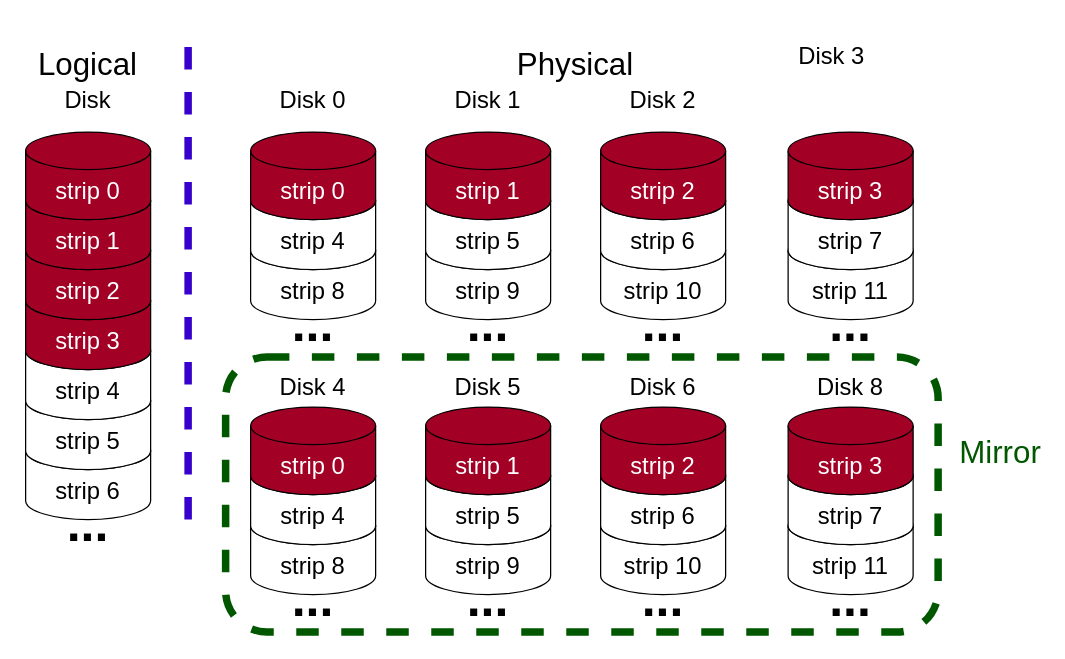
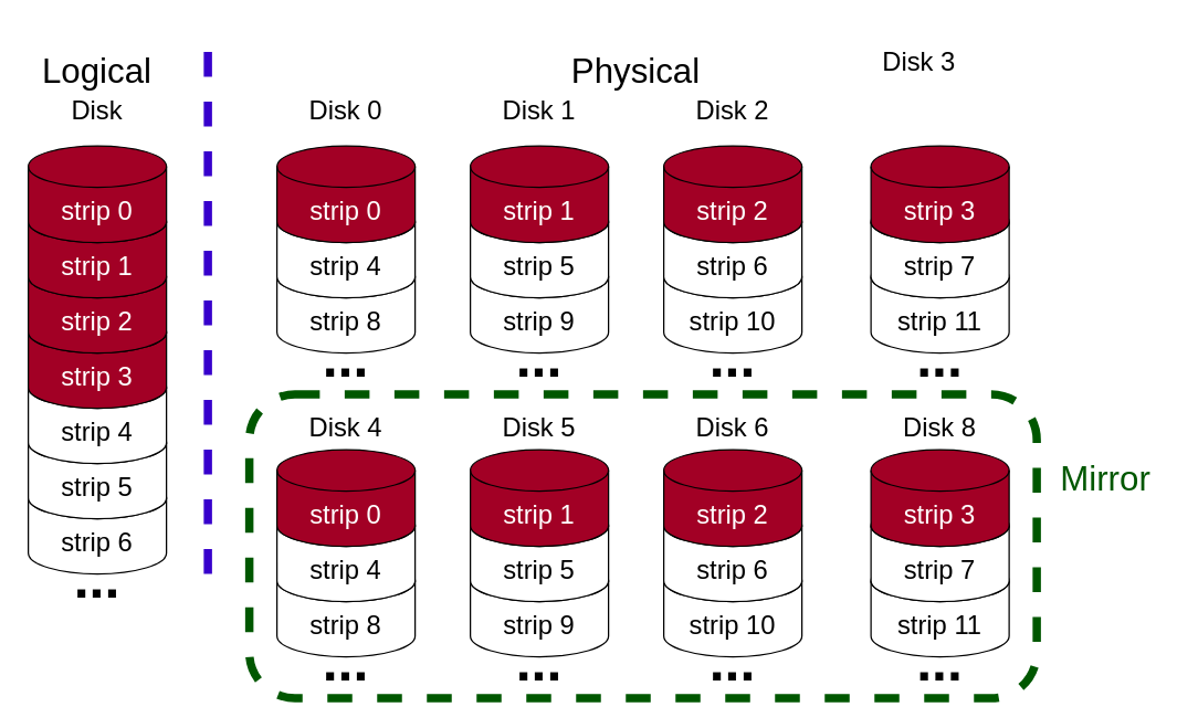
  <mxCell id="0" />
  <mxCell id="1" parent="0" />
  <mxCell id="2" value="" style="rounded=1;whiteSpace=wrap;html=1;fontSize=19;dashed=1;fontColor=#ffffff;fillColor=none;strokeWidth=6;strokeColor=#005700;" parent="1" vertex="1"><mxGeometry x="180" y="285" width="570" height="220" as="geometry" /></mxCell>
  <mxCell id="3" value="strip 6" style="shape=cylinder3;whiteSpace=wrap;html=1;boundedLbl=1;backgroundOutline=1;size=15;fontSize=19;strokeColor=#000000;" parent="1" vertex="1"><mxGeometry x="20" y="345" width="100" height="70" as="geometry" /></mxCell>
  <mxCell id="4" value="strip 5" style="shape=cylinder3;whiteSpace=wrap;html=1;boundedLbl=1;backgroundOutline=1;size=15;fontSize=19;strokeColor=#000000;" parent="1" vertex="1"><mxGeometry x="20" y="305" width="100" height="70" as="geometry" /></mxCell>
  <mxCell id="5" value="strip 4" style="shape=cylinder3;whiteSpace=wrap;html=1;boundedLbl=1;backgroundOutline=1;size=15;fontSize=19;strokeColor=#000000;" parent="1" vertex="1"><mxGeometry x="20" y="265" width="100" height="70" as="geometry" /></mxCell>
  <mxCell id="6" value="strip 3" style="shape=cylinder3;whiteSpace=wrap;html=1;boundedLbl=1;backgroundOutline=1;size=15;fontSize=19;fillColor=#a20025;fontColor=#ffffff;strokeColor=#000000;" parent="1" vertex="1"><mxGeometry x="20" y="225" width="100" height="70" as="geometry" /></mxCell>
  <mxCell id="7" value="strip 2" style="shape=cylinder3;whiteSpace=wrap;html=1;boundedLbl=1;backgroundOutline=1;size=15;fontSize=19;fillColor=#a20025;fontColor=#ffffff;strokeColor=#000000;" parent="1" vertex="1"><mxGeometry x="20" y="185" width="100" height="70" as="geometry" /></mxCell>
  <mxCell id="8" value="strip 1" style="shape=cylinder3;whiteSpace=wrap;html=1;boundedLbl=1;backgroundOutline=1;size=15;fontSize=19;fillColor=#a20025;fontColor=#ffffff;strokeColor=#000000;" parent="1" vertex="1"><mxGeometry x="20" y="145" width="100" height="70" as="geometry" /></mxCell>
  <mxCell id="9" value="strip 0" style="shape=cylinder3;whiteSpace=wrap;html=1;boundedLbl=1;backgroundOutline=1;size=15;fontSize=19;fillColor=#a20025;fontColor=#ffffff;strokeColor=#000000;" parent="1" vertex="1"><mxGeometry x="20" y="105" width="100" height="70" as="geometry" /></mxCell>
  <mxCell id="10" value="..." style="text;html=1;strokeColor=none;fillColor=none;align=center;verticalAlign=bottom;whiteSpace=wrap;rounded=0;fontSize=40;fontStyle=1" parent="1" vertex="1"><mxGeometry x="25" y="415" width="90" height="30" as="geometry" /></mxCell>
  <mxCell id="11" value="" style="endArrow=none;dashed=1;html=1;strokeWidth=6;fillColor=#6a00ff;strokeColor=#3700CC;" parent="1" edge="1"><mxGeometry width="50" height="50" relative="1" as="geometry"><mxPoint x="150" y="415" as="sourcePoint" /><mxPoint x="150" y="35" as="targetPoint" /></mxGeometry></mxCell>
  <mxCell id="12" value="Disk" style="text;html=1;strokeColor=none;fillColor=none;align=center;verticalAlign=middle;whiteSpace=wrap;rounded=0;fontSize=19;" parent="1" vertex="1"><mxGeometry x="25" y="55" width="90" height="50" as="geometry" /></mxCell>
  <mxCell id="13" value="Physical" style="text;html=1;strokeColor=none;fillColor=none;align=center;verticalAlign=middle;whiteSpace=wrap;rounded=0;fontSize=25;" parent="1" vertex="1"><mxGeometry x="415" y="25" width="90" height="50" as="geometry" /></mxCell>
  <mxCell id="14" value="Logical" style="text;html=1;strokeColor=none;fillColor=none;align=center;verticalAlign=middle;whiteSpace=wrap;rounded=0;fontSize=25;" parent="1" vertex="1"><mxGeometry x="25" y="25" width="90" height="50" as="geometry" /></mxCell>
  <mxCell id="15" value="strip 8" style="shape=cylinder3;whiteSpace=wrap;html=1;boundedLbl=1;backgroundOutline=1;size=15;fontSize=19;strokeColor=#000000;" parent="1" vertex="1"><mxGeometry x="200" y="185" width="100" height="70" as="geometry" /></mxCell>
  <mxCell id="16" value="strip 4" style="shape=cylinder3;whiteSpace=wrap;html=1;boundedLbl=1;backgroundOutline=1;size=15;fontSize=19;strokeColor=#000000;" parent="1" vertex="1"><mxGeometry x="200" y="145" width="100" height="70" as="geometry" /></mxCell>
  <mxCell id="17" value="strip 0" style="shape=cylinder3;whiteSpace=wrap;html=1;boundedLbl=1;backgroundOutline=1;size=15;fontSize=19;fillColor=#a20025;fontColor=#ffffff;strokeColor=#000000;" parent="1" vertex="1"><mxGeometry x="200" y="105" width="100" height="70" as="geometry" /></mxCell>
  <mxCell id="18" value="strip 10" style="shape=cylinder3;whiteSpace=wrap;html=1;boundedLbl=1;backgroundOutline=1;size=15;fontSize=19;strokeColor=#000000;" parent="1" vertex="1"><mxGeometry x="480" y="185" width="100" height="70" as="geometry" /></mxCell>
  <mxCell id="19" value="strip 6" style="shape=cylinder3;whiteSpace=wrap;html=1;boundedLbl=1;backgroundOutline=1;size=15;fontSize=19;strokeColor=#000000;" parent="1" vertex="1"><mxGeometry x="480" y="145" width="100" height="70" as="geometry" /></mxCell>
  <mxCell id="20" value="strip 2" style="shape=cylinder3;whiteSpace=wrap;html=1;boundedLbl=1;backgroundOutline=1;size=15;fontSize=19;fillColor=#a20025;fontColor=#ffffff;strokeColor=#000000;" parent="1" vertex="1"><mxGeometry x="480" y="105" width="100" height="70" as="geometry" /></mxCell>
  <mxCell id="21" value="strip 9" style="shape=cylinder3;whiteSpace=wrap;html=1;boundedLbl=1;backgroundOutline=1;size=15;fontSize=19;strokeColor=#000000;" parent="1" vertex="1"><mxGeometry x="340" y="185" width="100" height="70" as="geometry" /></mxCell>
  <mxCell id="22" value="strip 5" style="shape=cylinder3;whiteSpace=wrap;html=1;boundedLbl=1;backgroundOutline=1;size=15;fontSize=19;strokeColor=#000000;" parent="1" vertex="1"><mxGeometry x="340" y="145" width="100" height="70" as="geometry" /></mxCell>
  <mxCell id="23" value="strip 1" style="shape=cylinder3;whiteSpace=wrap;html=1;boundedLbl=1;backgroundOutline=1;size=15;fontSize=19;fillColor=#a20025;fontColor=#ffffff;strokeColor=#000000;" parent="1" vertex="1"><mxGeometry x="340" y="105" width="100" height="70" as="geometry" /></mxCell>
  <mxCell id="24" value="strip 11" style="shape=cylinder3;whiteSpace=wrap;html=1;boundedLbl=1;backgroundOutline=1;size=15;fontSize=19;strokeColor=#000000;" parent="1" vertex="1"><mxGeometry x="630" y="185" width="100" height="70" as="geometry" /></mxCell>
  <mxCell id="25" value="strip 7" style="shape=cylinder3;whiteSpace=wrap;html=1;boundedLbl=1;backgroundOutline=1;size=15;fontSize=19;strokeColor=#000000;" parent="1" vertex="1"><mxGeometry x="630" y="145" width="100" height="70" as="geometry" /></mxCell>
  <mxCell id="26" value="strip 3" style="shape=cylinder3;whiteSpace=wrap;html=1;boundedLbl=1;backgroundOutline=1;size=15;fontSize=19;fillColor=#a20025;fontColor=#ffffff;strokeColor=#000000;" parent="1" vertex="1"><mxGeometry x="630" y="105" width="100" height="70" as="geometry" /></mxCell>
  <mxCell id="27" value="Disk 2" style="text;html=1;strokeColor=none;fillColor=none;align=center;verticalAlign=middle;whiteSpace=wrap;rounded=0;fontSize=19;" parent="1" vertex="1"><mxGeometry x="485" y="55" width="90" height="50" as="geometry" /></mxCell>
  <mxCell id="28" value="Disk 3" style="text;html=1;strokeColor=none;fillColor=none;align=center;verticalAlign=middle;whiteSpace=wrap;rounded=0;fontSize=19;" parent="1" vertex="1"><mxGeometry x="620" y="20" width="90" height="50" as="geometry" /></mxCell>
  <mxCell id="29" value="..." style="text;html=1;strokeColor=none;fillColor=none;align=center;verticalAlign=bottom;whiteSpace=wrap;rounded=0;fontSize=40;fontStyle=1" parent="1" vertex="1"><mxGeometry x="205" y="255" width="90" height="30" as="geometry" /></mxCell>
  <mxCell id="30" value="..." style="text;html=1;strokeColor=none;fillColor=none;align=center;verticalAlign=bottom;whiteSpace=wrap;rounded=0;fontSize=40;fontStyle=1" parent="1" vertex="1"><mxGeometry x="345" y="255" width="90" height="30" as="geometry" /></mxCell>
  <mxCell id="31" value="..." style="text;html=1;strokeColor=none;fillColor=none;align=center;verticalAlign=bottom;whiteSpace=wrap;rounded=0;fontSize=40;fontStyle=1" parent="1" vertex="1"><mxGeometry x="485" y="255" width="90" height="30" as="geometry" /></mxCell>
  <mxCell id="32" value="..." style="text;html=1;strokeColor=none;fillColor=none;align=center;verticalAlign=bottom;whiteSpace=wrap;rounded=0;fontSize=40;fontStyle=1" parent="1" vertex="1"><mxGeometry x="635" y="255" width="90" height="30" as="geometry" /></mxCell>
  <mxCell id="33" value="Disk 0" style="text;html=1;strokeColor=none;fillColor=none;align=center;verticalAlign=middle;whiteSpace=wrap;rounded=0;fontSize=19;" parent="1" vertex="1"><mxGeometry x="205" y="55" width="90" height="50" as="geometry" /></mxCell>
  <mxCell id="34" value="Disk 1" style="text;html=1;strokeColor=none;fillColor=none;align=center;verticalAlign=middle;whiteSpace=wrap;rounded=0;fontSize=19;" parent="1" vertex="1"><mxGeometry x="345" y="55" width="90" height="50" as="geometry" /></mxCell>
  <mxCell id="35" value="strip 8" style="shape=cylinder3;whiteSpace=wrap;html=1;boundedLbl=1;backgroundOutline=1;size=15;fontSize=19;strokeColor=#000000;" parent="1" vertex="1"><mxGeometry x="200" y="405" width="100" height="70" as="geometry" /></mxCell>
  <mxCell id="36" value="strip 4" style="shape=cylinder3;whiteSpace=wrap;html=1;boundedLbl=1;backgroundOutline=1;size=15;fontSize=19;strokeColor=#000000;" parent="1" vertex="1"><mxGeometry x="200" y="365" width="100" height="70" as="geometry" /></mxCell>
  <mxCell id="37" value="strip 0" style="shape=cylinder3;whiteSpace=wrap;html=1;boundedLbl=1;backgroundOutline=1;size=15;fontSize=19;fillColor=#a20025;fontColor=#ffffff;strokeColor=#000000;" parent="1" vertex="1"><mxGeometry x="200" y="325" width="100" height="70" as="geometry" /></mxCell>
  <mxCell id="38" value="strip 10" style="shape=cylinder3;whiteSpace=wrap;html=1;boundedLbl=1;backgroundOutline=1;size=15;fontSize=19;strokeColor=#000000;" parent="1" vertex="1"><mxGeometry x="480" y="405" width="100" height="70" as="geometry" /></mxCell>
  <mxCell id="39" value="strip 6" style="shape=cylinder3;whiteSpace=wrap;html=1;boundedLbl=1;backgroundOutline=1;size=15;fontSize=19;strokeColor=#000000;" parent="1" vertex="1"><mxGeometry x="480" y="365" width="100" height="70" as="geometry" /></mxCell>
  <mxCell id="40" value="strip 2" style="shape=cylinder3;whiteSpace=wrap;html=1;boundedLbl=1;backgroundOutline=1;size=15;fontSize=19;fillColor=#a20025;fontColor=#ffffff;strokeColor=#000000;" parent="1" vertex="1"><mxGeometry x="480" y="325" width="100" height="70" as="geometry" /></mxCell>
  <mxCell id="41" value="strip 9" style="shape=cylinder3;whiteSpace=wrap;html=1;boundedLbl=1;backgroundOutline=1;size=15;fontSize=19;strokeColor=#000000;" parent="1" vertex="1"><mxGeometry x="340" y="405" width="100" height="70" as="geometry" /></mxCell>
  <mxCell id="42" value="strip 5" style="shape=cylinder3;whiteSpace=wrap;html=1;boundedLbl=1;backgroundOutline=1;size=15;fontSize=19;strokeColor=#000000;" parent="1" vertex="1"><mxGeometry x="340" y="365" width="100" height="70" as="geometry" /></mxCell>
  <mxCell id="43" value="strip 1" style="shape=cylinder3;whiteSpace=wrap;html=1;boundedLbl=1;backgroundOutline=1;size=15;fontSize=19;fillColor=#a20025;fontColor=#ffffff;strokeColor=#000000;" parent="1" vertex="1"><mxGeometry x="340" y="325" width="100" height="70" as="geometry" /></mxCell>
  <mxCell id="44" value="strip 11" style="shape=cylinder3;whiteSpace=wrap;html=1;boundedLbl=1;backgroundOutline=1;size=15;fontSize=19;strokeColor=#000000;" parent="1" vertex="1"><mxGeometry x="630" y="405" width="100" height="70" as="geometry" /></mxCell>
  <mxCell id="45" value="strip 7" style="shape=cylinder3;whiteSpace=wrap;html=1;boundedLbl=1;backgroundOutline=1;size=15;fontSize=19;strokeColor=#000000;" parent="1" vertex="1"><mxGeometry x="630" y="365" width="100" height="70" as="geometry" /></mxCell>
  <mxCell id="46" value="strip 3" style="shape=cylinder3;whiteSpace=wrap;html=1;boundedLbl=1;backgroundOutline=1;size=15;fontSize=19;fillColor=#a20025;fontColor=#ffffff;strokeColor=#000000;" parent="1" vertex="1"><mxGeometry x="630" y="325" width="100" height="70" as="geometry" /></mxCell>
  <mxCell id="47" value="Disk 6" style="text;html=1;strokeColor=none;fillColor=none;align=center;verticalAlign=middle;whiteSpace=wrap;rounded=0;fontSize=19;" parent="1" vertex="1"><mxGeometry x="485" y="285" width="90" height="50" as="geometry" /></mxCell>
  <mxCell id="48" value="Disk 8" style="text;html=1;strokeColor=none;fillColor=none;align=center;verticalAlign=middle;whiteSpace=wrap;rounded=0;fontSize=19;" parent="1" vertex="1"><mxGeometry x="635" y="285" width="90" height="50" as="geometry" /></mxCell>
- <mxCell id="49" value="Mirror" style="text;html=1;strokeColor=none;fillColor=none;align=center;verticalAlign=middle;whiteSpace=wrap;rounded=0;dashed=1;fontSize=25;fontColor=#005700;" parent="1" vertex="1"><mxGeometry x="770" y="350" width="60" height="20" as="geometry" /></mxCell>
+ <mxCell id="49" value="Mirror" style="text;html=1;strokeColor=none;fillColor=none;align=center;verticalAlign=middle;whiteSpace=wrap;rounded=0;dashed=1;fontSize=25;fontColor=#005700;" parent="1" vertex="1"><mxGeometry x="770" y="335" width="60" height="20" as="geometry" /></mxCell>
  <mxCell id="50" value="..." style="text;html=1;strokeColor=none;fillColor=none;align=center;verticalAlign=bottom;whiteSpace=wrap;rounded=0;fontSize=40;fontStyle=1" parent="1" vertex="1"><mxGeometry x="205" y="475" width="90" height="30" as="geometry" /></mxCell>
  <mxCell id="51" value="..." style="text;html=1;strokeColor=none;fillColor=none;align=center;verticalAlign=bottom;whiteSpace=wrap;rounded=0;fontSize=40;fontStyle=1" parent="1" vertex="1"><mxGeometry x="345" y="475" width="90" height="30" as="geometry" /></mxCell>
  <mxCell id="52" value="..." style="text;html=1;strokeColor=none;fillColor=none;align=center;verticalAlign=bottom;whiteSpace=wrap;rounded=0;fontSize=40;fontStyle=1" parent="1" vertex="1"><mxGeometry x="485" y="475" width="90" height="30" as="geometry" /></mxCell>
  <mxCell id="53" value="..." style="text;html=1;strokeColor=none;fillColor=none;align=center;verticalAlign=bottom;whiteSpace=wrap;rounded=0;fontSize=40;fontStyle=1" parent="1" vertex="1"><mxGeometry x="635" y="475" width="90" height="30" as="geometry" /></mxCell>
  <mxCell id="54" value="Disk 4" style="text;html=1;strokeColor=none;fillColor=none;align=center;verticalAlign=middle;whiteSpace=wrap;rounded=0;fontSize=19;" parent="1" vertex="1"><mxGeometry x="205" y="285" width="90" height="50" as="geometry" /></mxCell>
  <mxCell id="55" value="Disk 5" style="text;html=1;strokeColor=none;fillColor=none;align=center;verticalAlign=middle;whiteSpace=wrap;rounded=0;fontSize=19;" parent="1" vertex="1"><mxGeometry x="345" y="285" width="90" height="50" as="geometry" /></mxCell>
